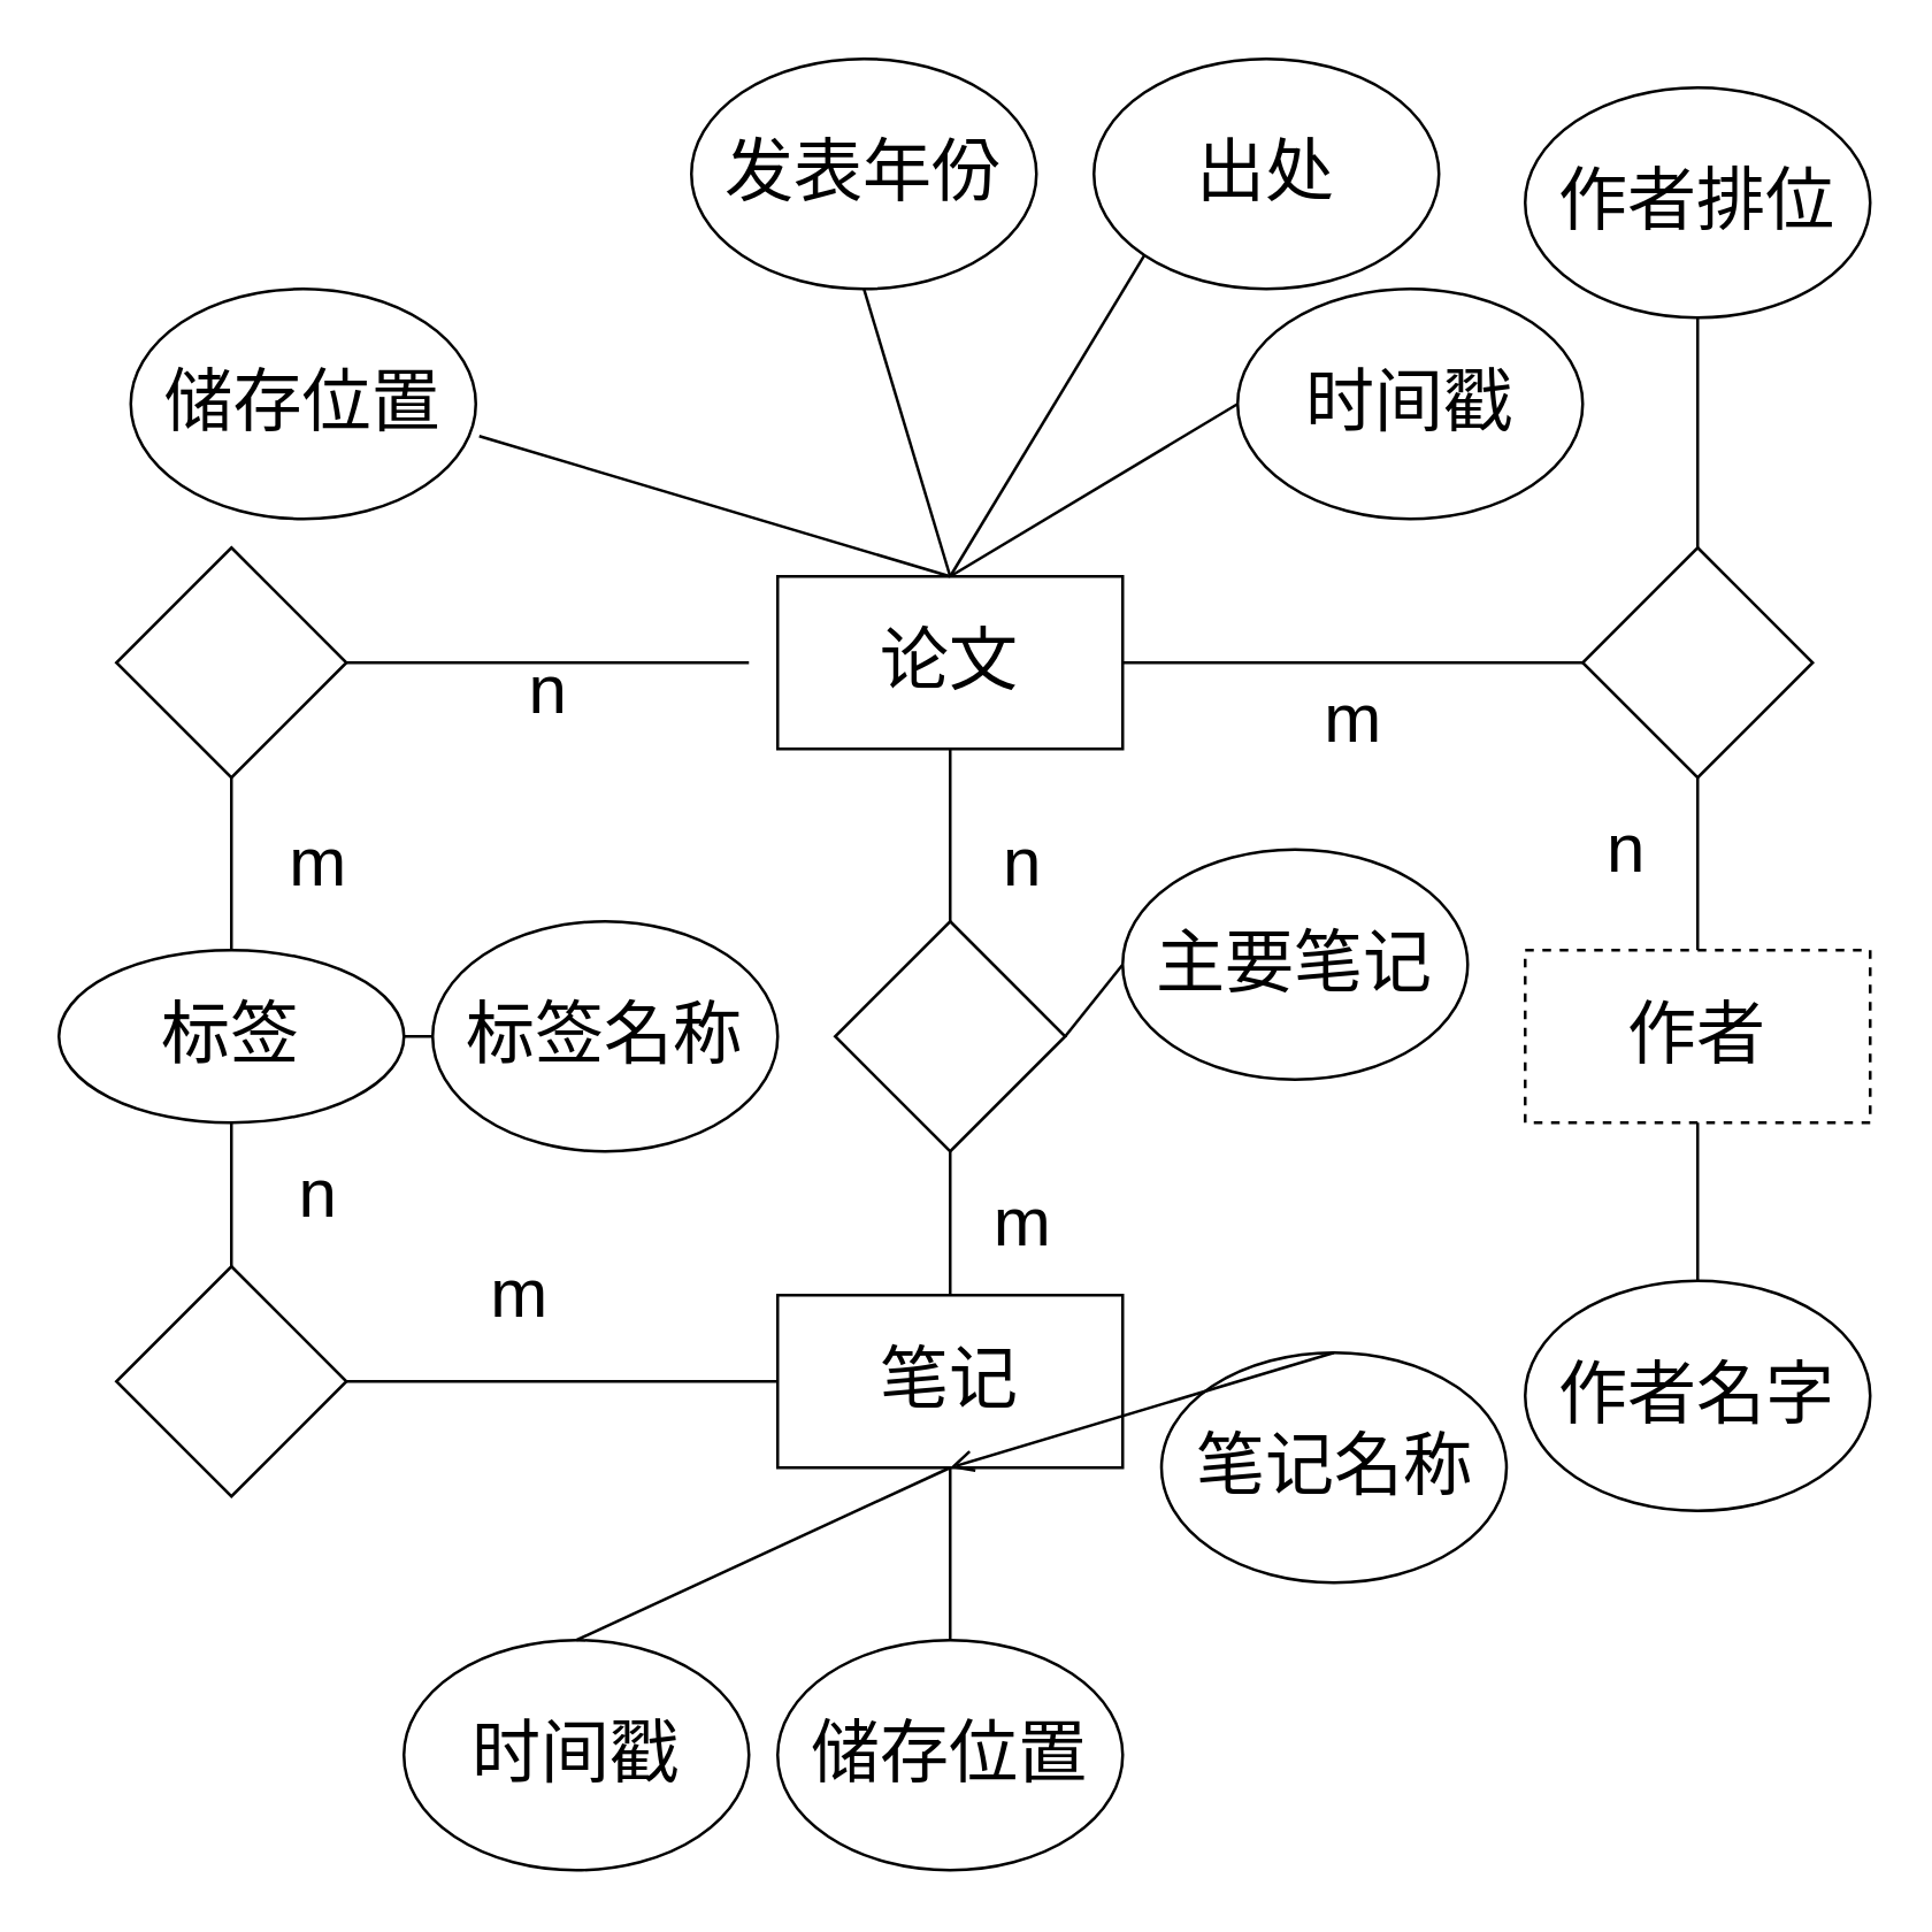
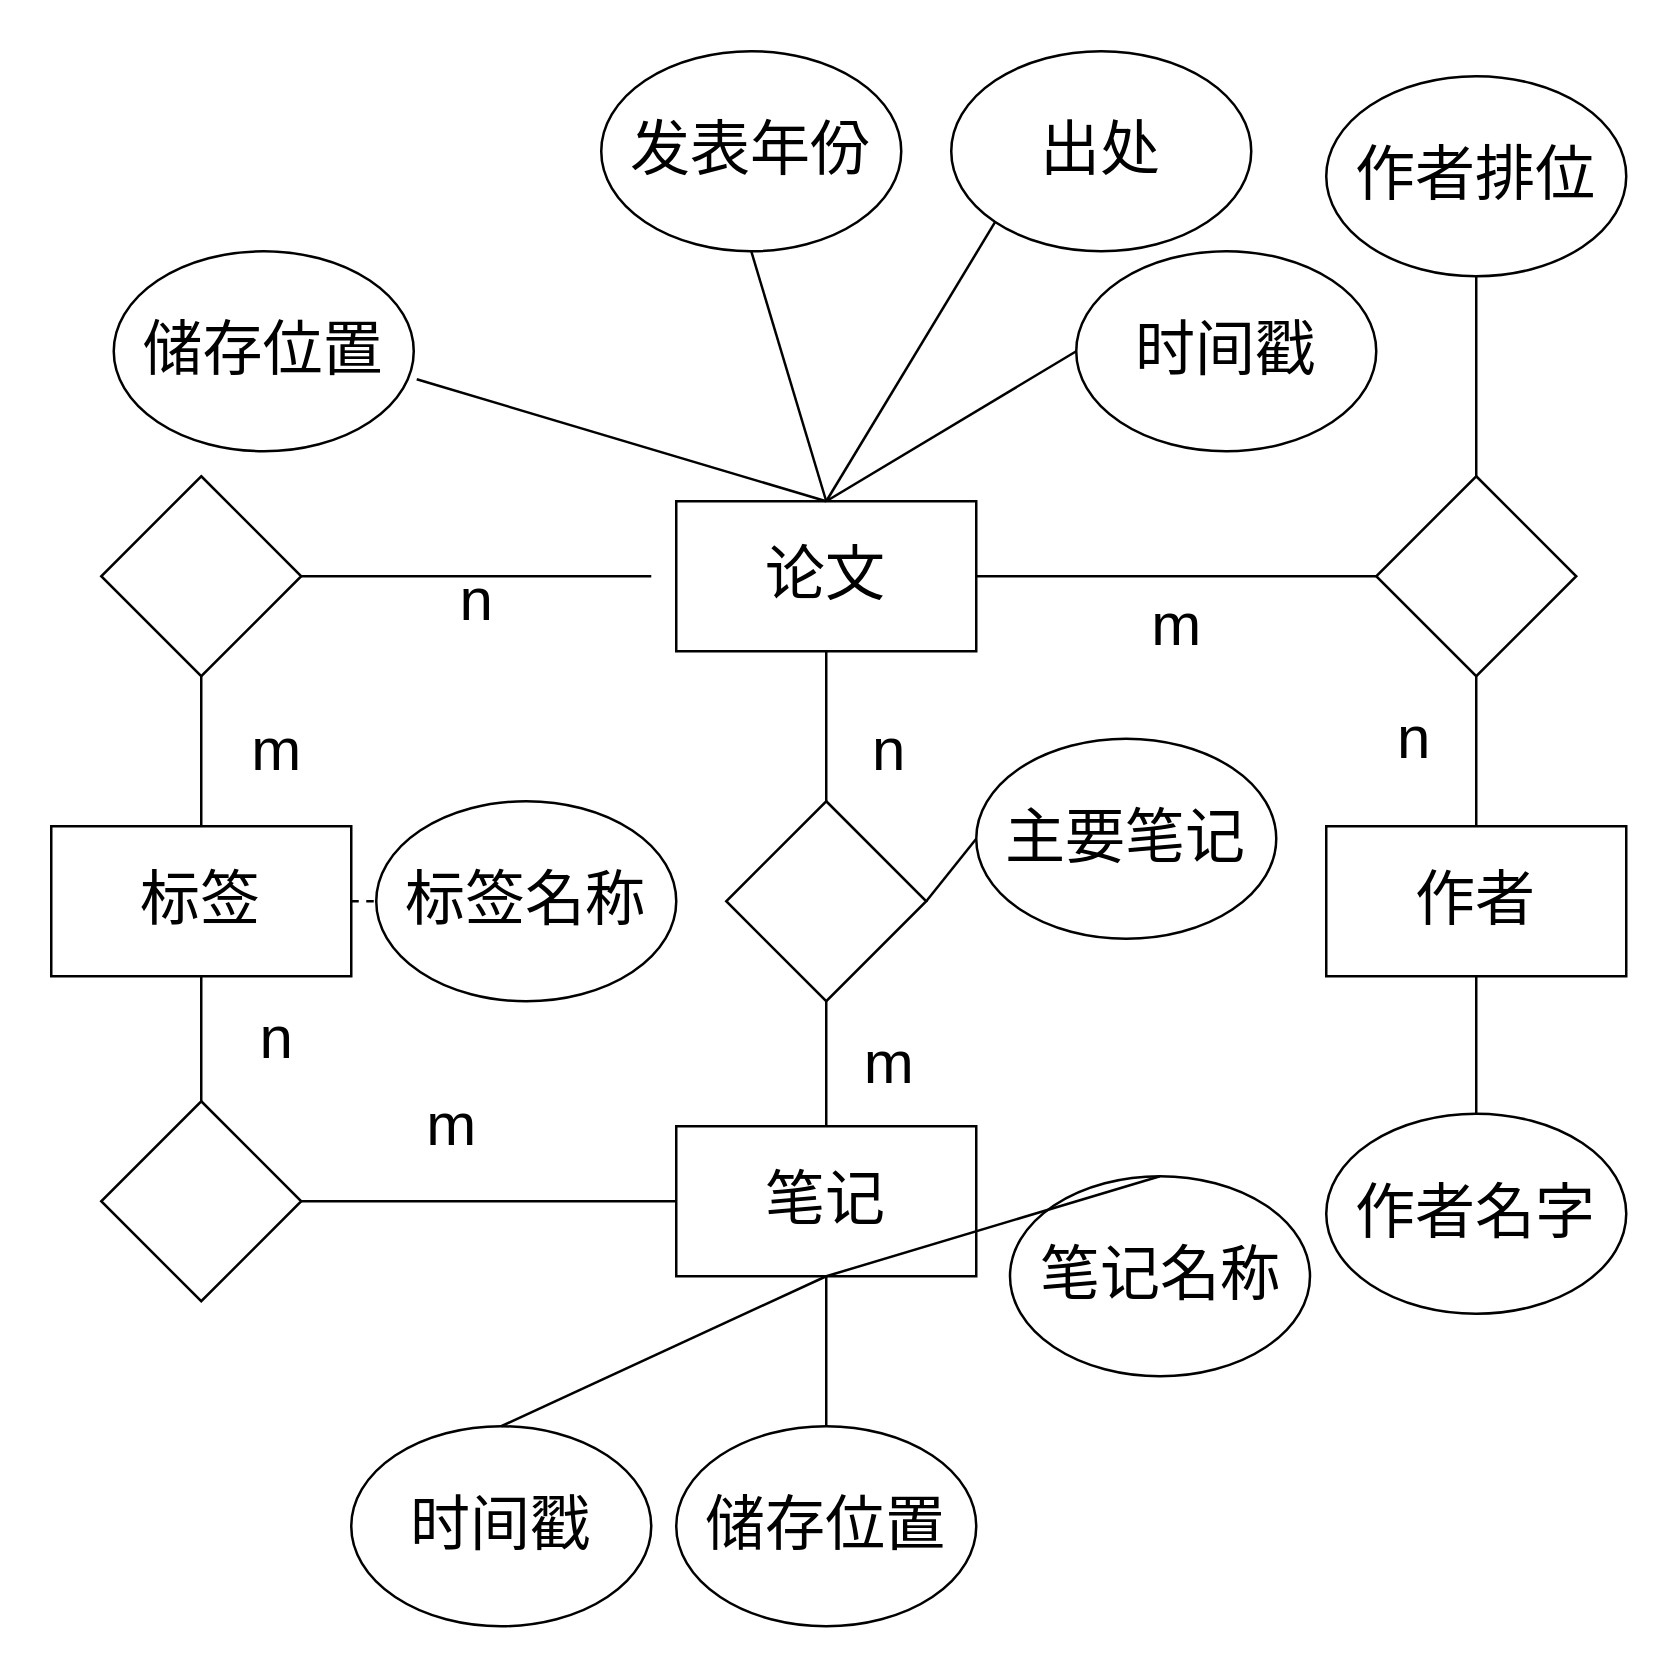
  <mxCell id="0" />
  <mxCell id="1" parent="0" />
  <mxCell id="2" value="&lt;font style=&quot;font-size: 24px;&quot;&gt;论文&lt;/font&gt;" style="whiteSpace=wrap;html=1;" parent="1" vertex="1"><mxGeometry x="270" y="200" width="120" height="60" as="geometry" /></mxCell>
  <mxCell id="3" value="" style="rhombus;whiteSpace=wrap;html=1;" parent="1" vertex="1"><mxGeometry x="290" y="320" width="80" height="80" as="geometry" /></mxCell>
  <mxCell id="4" value="&lt;font style=&quot;font-size: 24px;&quot;&gt;n&lt;/font&gt;" style="text;html=1;align=center;verticalAlign=middle;resizable=0;points=[];autosize=1;strokeColor=none;fillColor=none;" parent="1" vertex="1"><mxGeometry x="335" y="280" width="40" height="40" as="geometry" /></mxCell>
  <mxCell id="5" value="" style="endArrow=none;html=1;entryX=0.5;entryY=1;entryDx=0;entryDy=0;exitX=0.5;exitY=0;exitDx=0;exitDy=0;" parent="1" source="3" target="2" edge="1"><mxGeometry width="50" height="50" relative="1" as="geometry"><mxPoint x="490" y="600" as="sourcePoint" /><mxPoint x="540" y="550" as="targetPoint" /></mxGeometry></mxCell>
  <mxCell id="6" value="&lt;font style=&quot;font-size: 24px;&quot;&gt;发表年份&lt;/font&gt;" style="ellipse;whiteSpace=wrap;html=1;" parent="1" vertex="1"><mxGeometry x="240" y="20" width="120" height="80" as="geometry" /></mxCell>
  <mxCell id="7" value="&lt;font style=&quot;font-size: 24px;&quot;&gt;出处&lt;/font&gt;" style="ellipse;whiteSpace=wrap;html=1;" parent="1" vertex="1"><mxGeometry x="380" y="20" width="120" height="80" as="geometry" /></mxCell>
  <mxCell id="8" value="&lt;font style=&quot;font-size: 24px;&quot;&gt;储存位置&lt;/font&gt;" style="ellipse;whiteSpace=wrap;html=1;" parent="1" vertex="1"><mxGeometry x="45" y="100" width="120" height="80" as="geometry" /></mxCell>
  <mxCell id="9" value="" style="endArrow=none;html=1;entryX=0.5;entryY=1;entryDx=0;entryDy=0;exitX=0.5;exitY=0;exitDx=0;exitDy=0;" parent="1" source="10" target="3" edge="1"><mxGeometry width="50" height="50" relative="1" as="geometry"><mxPoint x="330" y="470" as="sourcePoint" /><mxPoint x="400" y="380" as="targetPoint" /></mxGeometry></mxCell>
  <mxCell id="10" value="&lt;font style=&quot;font-size: 24px;&quot;&gt;笔记&lt;/font&gt;" style="whiteSpace=wrap;html=1;" parent="1" vertex="1"><mxGeometry x="270" y="450" width="120" height="60" as="geometry" /></mxCell>
  <mxCell id="11" value="&lt;font style=&quot;font-size: 24px;&quot;&gt;时间戳&lt;/font&gt;" style="ellipse;whiteSpace=wrap;html=1;" parent="1" vertex="1"><mxGeometry x="140" y="570" width="120" height="80" as="geometry" /></mxCell>
- <mxCell id="12" value="&lt;font style=&quot;font-size: 24px;&quot;&gt;作者&lt;/font&gt;" style="whiteSpace=wrap;html=1;dashed=1;" parent="1" vertex="1"><mxGeometry x="530" y="330" width="120" height="60" as="geometry" /></mxCell>
+ <mxCell id="12" value="&lt;font style=&quot;font-size: 24px;&quot;&gt;作者&lt;/font&gt;" style="whiteSpace=wrap;html=1;" parent="1" vertex="1"><mxGeometry x="530" y="330" width="120" height="60" as="geometry" /></mxCell>
  <mxCell id="13" value="" style="rhombus;whiteSpace=wrap;html=1;" parent="1" vertex="1"><mxGeometry x="550" y="190" width="80" height="80" as="geometry" /></mxCell>
  <mxCell id="14" value="" style="endArrow=none;html=1;exitX=1;exitY=0.5;exitDx=0;exitDy=0;entryX=0;entryY=0.5;entryDx=0;entryDy=0;" parent="1" source="2" target="13" edge="1"><mxGeometry width="50" height="50" relative="1" as="geometry"><mxPoint x="510" y="370" as="sourcePoint" /><mxPoint x="560" y="320" as="targetPoint" /></mxGeometry></mxCell>
  <mxCell id="15" value="" style="endArrow=none;html=1;exitX=0.5;exitY=1;exitDx=0;exitDy=0;entryX=0.5;entryY=0;entryDx=0;entryDy=0;" parent="1" source="13" target="12" edge="1"><mxGeometry width="50" height="50" relative="1" as="geometry"><mxPoint x="476" y="245" as="sourcePoint" /><mxPoint x="596" y="235" as="targetPoint" /></mxGeometry></mxCell>
  <mxCell id="16" value="" style="endArrow=none;html=1;entryX=0.5;entryY=0;entryDx=0;entryDy=0;exitX=0.5;exitY=1;exitDx=0;exitDy=0;" parent="1" source="45" target="13" edge="1"><mxGeometry width="50" height="50" relative="1" as="geometry"><mxPoint x="610" y="140" as="sourcePoint" /><mxPoint x="626" y="285" as="targetPoint" /></mxGeometry></mxCell>
- <mxCell id="17" value="&lt;font style=&quot;font-size: 24px;&quot;&gt;标签&lt;/font&gt;" style="ellipse;whiteSpace=wrap;html=1;" parent="1" vertex="1"><mxGeometry x="20" y="330" width="120" height="60" as="geometry" /></mxCell>
+ <mxCell id="17" value="&lt;font style=&quot;font-size: 24px;&quot;&gt;标签&lt;/font&gt;" style="whiteSpace=wrap;html=1;" parent="1" vertex="1"><mxGeometry x="20" y="330" width="120" height="60" as="geometry" /></mxCell>
  <mxCell id="18" value="" style="rhombus;whiteSpace=wrap;html=1;" parent="1" vertex="1"><mxGeometry x="40" y="190" width="80" height="80" as="geometry" /></mxCell>
  <mxCell id="19" value="" style="endArrow=none;html=1;exitX=1;exitY=0.5;exitDx=0;exitDy=0;entryX=0;entryY=0.5;entryDx=0;entryDy=0;" parent="1" source="18" edge="1"><mxGeometry width="50" height="50" relative="1" as="geometry"><mxPoint x="200" y="280" as="sourcePoint" /><mxPoint x="260" y="230" as="targetPoint" /></mxGeometry></mxCell>
  <mxCell id="20" value="" style="endArrow=none;html=1;exitX=0.5;exitY=0;exitDx=0;exitDy=0;entryX=0.5;entryY=1;entryDx=0;entryDy=0;" parent="1" source="17" target="18" edge="1"><mxGeometry width="50" height="50" relative="1" as="geometry"><mxPoint x="400" y="250" as="sourcePoint" /><mxPoint x="70" y="240" as="targetPoint" /></mxGeometry></mxCell>
  <mxCell id="21" value="" style="rhombus;whiteSpace=wrap;html=1;" parent="1" vertex="1"><mxGeometry x="40" y="440" width="80" height="80" as="geometry" /></mxCell>
  <mxCell id="22" value="&lt;font style=&quot;font-size: 24px;&quot;&gt;m&lt;/font&gt;" style="text;html=1;align=center;verticalAlign=middle;resizable=0;points=[];autosize=1;strokeColor=none;fillColor=none;" parent="1" vertex="1"><mxGeometry x="335" y="405" width="40" height="40" as="geometry" /></mxCell>
  <mxCell id="23" value="" style="endArrow=none;html=1;entryX=1;entryY=0.5;entryDx=0;entryDy=0;exitX=0;exitY=0.5;exitDx=0;exitDy=0;" parent="1" target="21" edge="1" source="10"><mxGeometry width="50" height="50" relative="1" as="geometry"><mxPoint x="260" y="480" as="sourcePoint" /><mxPoint x="90" y="510" as="targetPoint" /></mxGeometry></mxCell>
  <mxCell id="24" value="&lt;font style=&quot;font-size: 24px;&quot;&gt;n&lt;/font&gt;" style="text;html=1;align=center;verticalAlign=middle;resizable=0;points=[];autosize=1;strokeColor=none;fillColor=none;" parent="1" vertex="1"><mxGeometry x="545" y="275" width="40" height="40" as="geometry" /></mxCell>
  <mxCell id="25" value="" style="endArrow=none;html=1;exitX=1;exitY=0.5;exitDx=0;exitDy=0;entryX=0;entryY=0.5;entryDx=0;entryDy=0;" parent="1" source="3" target="44" edge="1"><mxGeometry width="50" height="50" relative="1" as="geometry"><mxPoint x="410" y="330" as="sourcePoint" /><mxPoint x="410" y="330" as="targetPoint" /></mxGeometry></mxCell>
  <mxCell id="26" value="" style="endArrow=none;html=1;entryX=0.5;entryY=1;entryDx=0;entryDy=0;" parent="1" target="6" edge="1"><mxGeometry width="50" height="50" relative="1" as="geometry"><mxPoint x="330" y="200" as="sourcePoint" /><mxPoint x="230" y="130" as="targetPoint" /></mxGeometry></mxCell>
  <mxCell id="27" value="" style="endArrow=none;html=1;entryX=0;entryY=1;entryDx=0;entryDy=0;exitX=0.5;exitY=0;exitDx=0;exitDy=0;" parent="1" source="2" target="7" edge="1"><mxGeometry width="50" height="50" relative="1" as="geometry"><mxPoint x="350" y="220" as="sourcePoint" /><mxPoint x="240" y="140" as="targetPoint" /></mxGeometry></mxCell>
  <mxCell id="28" value="" style="endArrow=none;html=1;entryX=1.01;entryY=0.64;entryDx=0;entryDy=0;entryPerimeter=0;" parent="1" target="8" edge="1"><mxGeometry width="50" height="50" relative="1" as="geometry"><mxPoint x="330" y="200" as="sourcePoint" /><mxPoint x="250" y="150" as="targetPoint" /></mxGeometry></mxCell>
  <mxCell id="29" value="&lt;font style=&quot;font-size: 24px;&quot;&gt;储存位置&lt;/font&gt;" style="ellipse;whiteSpace=wrap;html=1;" parent="1" vertex="1"><mxGeometry x="270" y="570" width="120" height="80" as="geometry" /></mxCell>
  <mxCell id="30" value="" style="endArrow=none;html=1;exitX=0.5;exitY=0;exitDx=0;exitDy=0;" parent="1" source="11" edge="1"><mxGeometry width="50" height="50" relative="1" as="geometry"><mxPoint x="290" y="560" as="sourcePoint" /><mxPoint x="330" y="510" as="targetPoint" /></mxGeometry></mxCell>
  <mxCell id="31" value="" style="endArrow=none;html=1;exitX=0.5;exitY=0;exitDx=0;exitDy=0;entryX=0.5;entryY=1;entryDx=0;entryDy=0;" parent="1" source="29" target="10" edge="1"><mxGeometry width="50" height="50" relative="1" as="geometry"><mxPoint x="660" y="620" as="sourcePoint" /><mxPoint x="340" y="520" as="targetPoint" /></mxGeometry></mxCell>
  <mxCell id="32" value="&lt;font style=&quot;font-size: 24px;&quot;&gt;n&lt;/font&gt;" style="text;html=1;align=center;verticalAlign=middle;resizable=0;points=[];autosize=1;strokeColor=none;fillColor=none;" parent="1" vertex="1"><mxGeometry x="170" y="220" width="40" height="40" as="geometry" /></mxCell>
  <mxCell id="33" value="&lt;font style=&quot;font-size: 24px;&quot;&gt;m&lt;/font&gt;" style="text;html=1;align=center;verticalAlign=middle;resizable=0;points=[];autosize=1;strokeColor=none;fillColor=none;" parent="1" vertex="1"><mxGeometry x="90" y="280" width="40" height="40" as="geometry" /></mxCell>
  <mxCell id="34" value="&lt;font style=&quot;font-size: 24px;&quot;&gt;m&lt;/font&gt;" style="text;html=1;align=center;verticalAlign=middle;resizable=0;points=[];autosize=1;strokeColor=none;fillColor=none;" parent="1" vertex="1"><mxGeometry x="450" y="230" width="40" height="40" as="geometry" /></mxCell>
  <mxCell id="35" value="&lt;font style=&quot;font-size: 24px;&quot;&gt;标签名称&lt;/font&gt;" style="ellipse;whiteSpace=wrap;html=1;" parent="1" vertex="1"><mxGeometry x="150" y="320" width="120" height="80" as="geometry" /></mxCell>
  <mxCell id="36" value="&lt;font style=&quot;font-size: 24px;&quot;&gt;n&lt;/font&gt;" style="text;html=1;align=center;verticalAlign=middle;resizable=0;points=[];autosize=1;strokeColor=none;fillColor=none;" parent="1" vertex="1"><mxGeometry x="90" y="395" width="40" height="40" as="geometry" /></mxCell>
  <mxCell id="37" value="&lt;font style=&quot;font-size: 24px;&quot;&gt;m&lt;/font&gt;" style="text;html=1;align=center;verticalAlign=middle;resizable=0;points=[];autosize=1;strokeColor=none;fillColor=none;" parent="1" vertex="1"><mxGeometry x="160" y="430" width="40" height="40" as="geometry" /></mxCell>
  <mxCell id="38" value="&lt;font style=&quot;font-size: 24px;&quot;&gt;作者名字&lt;/font&gt;" style="ellipse;whiteSpace=wrap;html=1;" parent="1" vertex="1"><mxGeometry x="530" y="445" width="120" height="80" as="geometry" /></mxCell>
  <mxCell id="39" value="" style="endArrow=none;html=1;entryX=0.5;entryY=0;entryDx=0;entryDy=0;exitX=0.5;exitY=1;exitDx=0;exitDy=0;" parent="1" source="12" target="38" edge="1"><mxGeometry width="50" height="50" relative="1" as="geometry"><mxPoint x="866" y="235" as="sourcePoint" /><mxPoint x="926" y="195" as="targetPoint" /></mxGeometry></mxCell>
  <mxCell id="40" value="&lt;font style=&quot;font-size: 24px;&quot;&gt;笔记名称&lt;/font&gt;" style="ellipse;whiteSpace=wrap;html=1;" parent="1" vertex="1"><mxGeometry x="403.5" y="470" width="120" height="80" as="geometry" /></mxCell>
- <mxCell id="41" value="" style="endArrow=open;html=1;entryX=0.5;entryY=1;entryDx=0;entryDy=0;exitX=0.5;exitY=0;exitDx=0;exitDy=0;" parent="1" source="40" target="10" edge="1"><mxGeometry width="50" height="50" relative="1" as="geometry"><mxPoint x="110" y="590" as="sourcePoint" /><mxPoint x="160" y="540" as="targetPoint" /></mxGeometry></mxCell>
- <mxCell id="42" value="" style="endArrow=none;html=1;entryX=0;entryY=0.5;entryDx=0;entryDy=0;exitX=1;exitY=0.5;exitDx=0;exitDy=0;" parent="1" source="17" target="35" edge="1"><mxGeometry width="50" height="50" relative="1" as="geometry"><mxPoint x="-310" y="360" as="sourcePoint" /><mxPoint x="-260" y="310" as="targetPoint" /></mxGeometry></mxCell>
+ <mxCell id="41" value="" style="endArrow=none;html=1;entryX=0.5;entryY=1;entryDx=0;entryDy=0;exitX=0.5;exitY=0;exitDx=0;exitDy=0;" parent="1" source="40" target="10" edge="1"><mxGeometry width="50" height="50" relative="1" as="geometry"><mxPoint x="110" y="590" as="sourcePoint" /><mxPoint x="160" y="540" as="targetPoint" /></mxGeometry></mxCell>
+ <mxCell id="42" value="" style="endArrow=none;html=1;entryX=0;entryY=0.5;entryDx=0;entryDy=0;exitX=1;exitY=0.5;exitDx=0;exitDy=0;dashed=1;" parent="1" source="17" target="35" edge="1"><mxGeometry width="50" height="50" relative="1" as="geometry"><mxPoint x="-310" y="360" as="sourcePoint" /><mxPoint x="-260" y="310" as="targetPoint" /></mxGeometry></mxCell>
  <mxCell id="43" value="" style="endArrow=none;html=1;entryX=0.5;entryY=1;entryDx=0;entryDy=0;exitX=0.5;exitY=0;exitDx=0;exitDy=0;" parent="1" source="21" target="17" edge="1"><mxGeometry width="50" height="50" relative="1" as="geometry"><mxPoint x="-250" y="450" as="sourcePoint" /><mxPoint x="-200" y="400" as="targetPoint" /></mxGeometry></mxCell>
  <mxCell id="44" value="&lt;font style=&quot;font-size: 24px;&quot;&gt;主要笔记&lt;/font&gt;" style="ellipse;whiteSpace=wrap;html=1;" parent="1" vertex="1"><mxGeometry x="390" y="295" width="120" height="80" as="geometry" /></mxCell>
  <mxCell id="45" value="&lt;font style=&quot;font-size: 24px;&quot;&gt;作者排位&lt;/font&gt;" style="ellipse;whiteSpace=wrap;html=1;" parent="1" vertex="1"><mxGeometry x="530" y="30" width="120" height="80" as="geometry" /></mxCell>
  <mxCell id="46" value="&lt;font style=&quot;font-size: 24px;&quot;&gt;时间戳&lt;/font&gt;" style="ellipse;whiteSpace=wrap;html=1;" parent="1" vertex="1"><mxGeometry x="430" y="100" width="120" height="80" as="geometry" /></mxCell>
  <mxCell id="47" value="" style="endArrow=none;html=1;entryX=0;entryY=0.5;entryDx=0;entryDy=0;exitX=0.5;exitY=0;exitDx=0;exitDy=0;" parent="1" source="2" target="46" edge="1"><mxGeometry width="50" height="50" relative="1" as="geometry"><mxPoint x="340" y="210" as="sourcePoint" /><mxPoint x="400" y="117.5" as="targetPoint" /></mxGeometry></mxCell>
